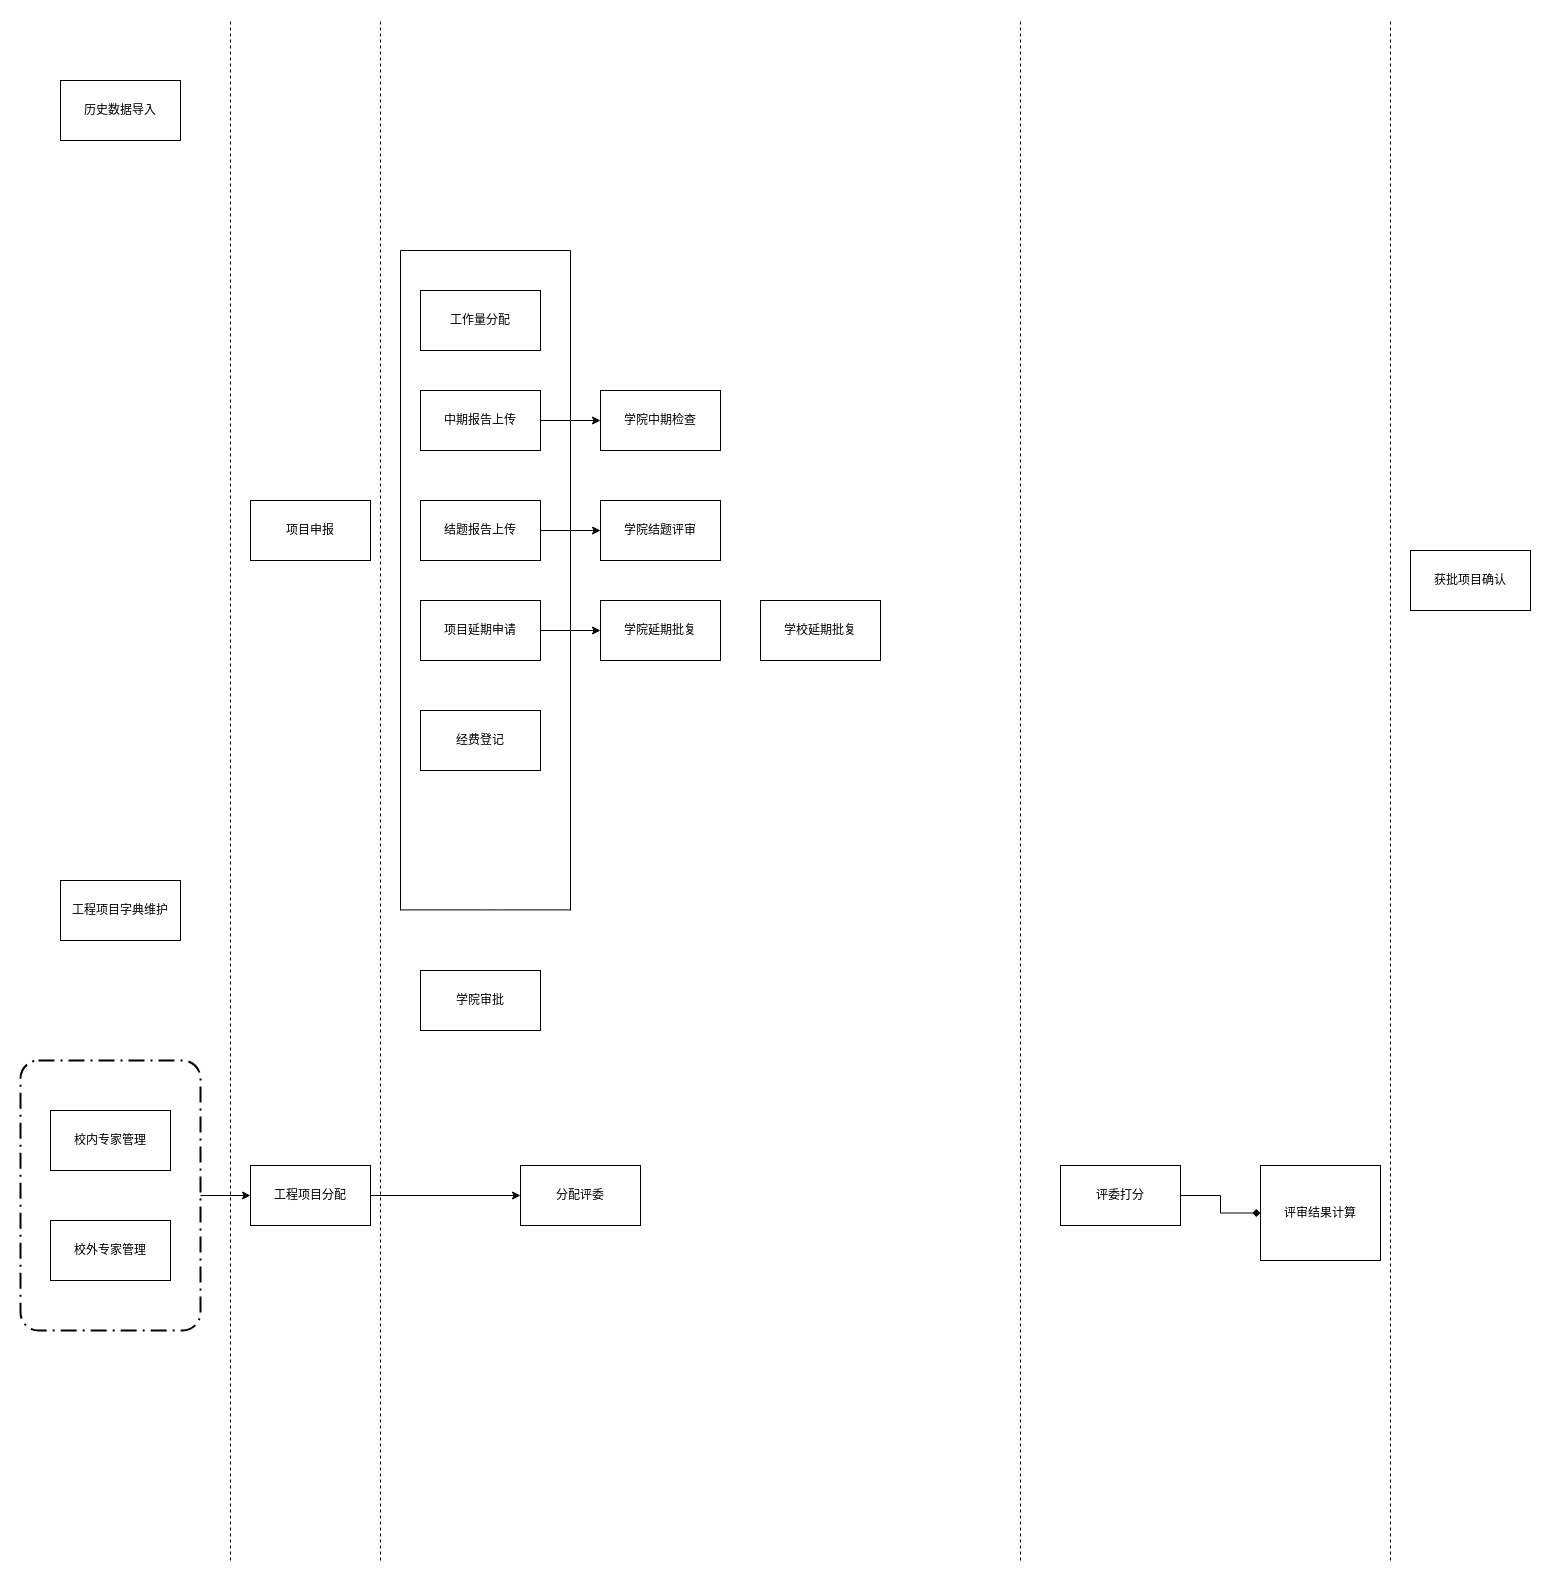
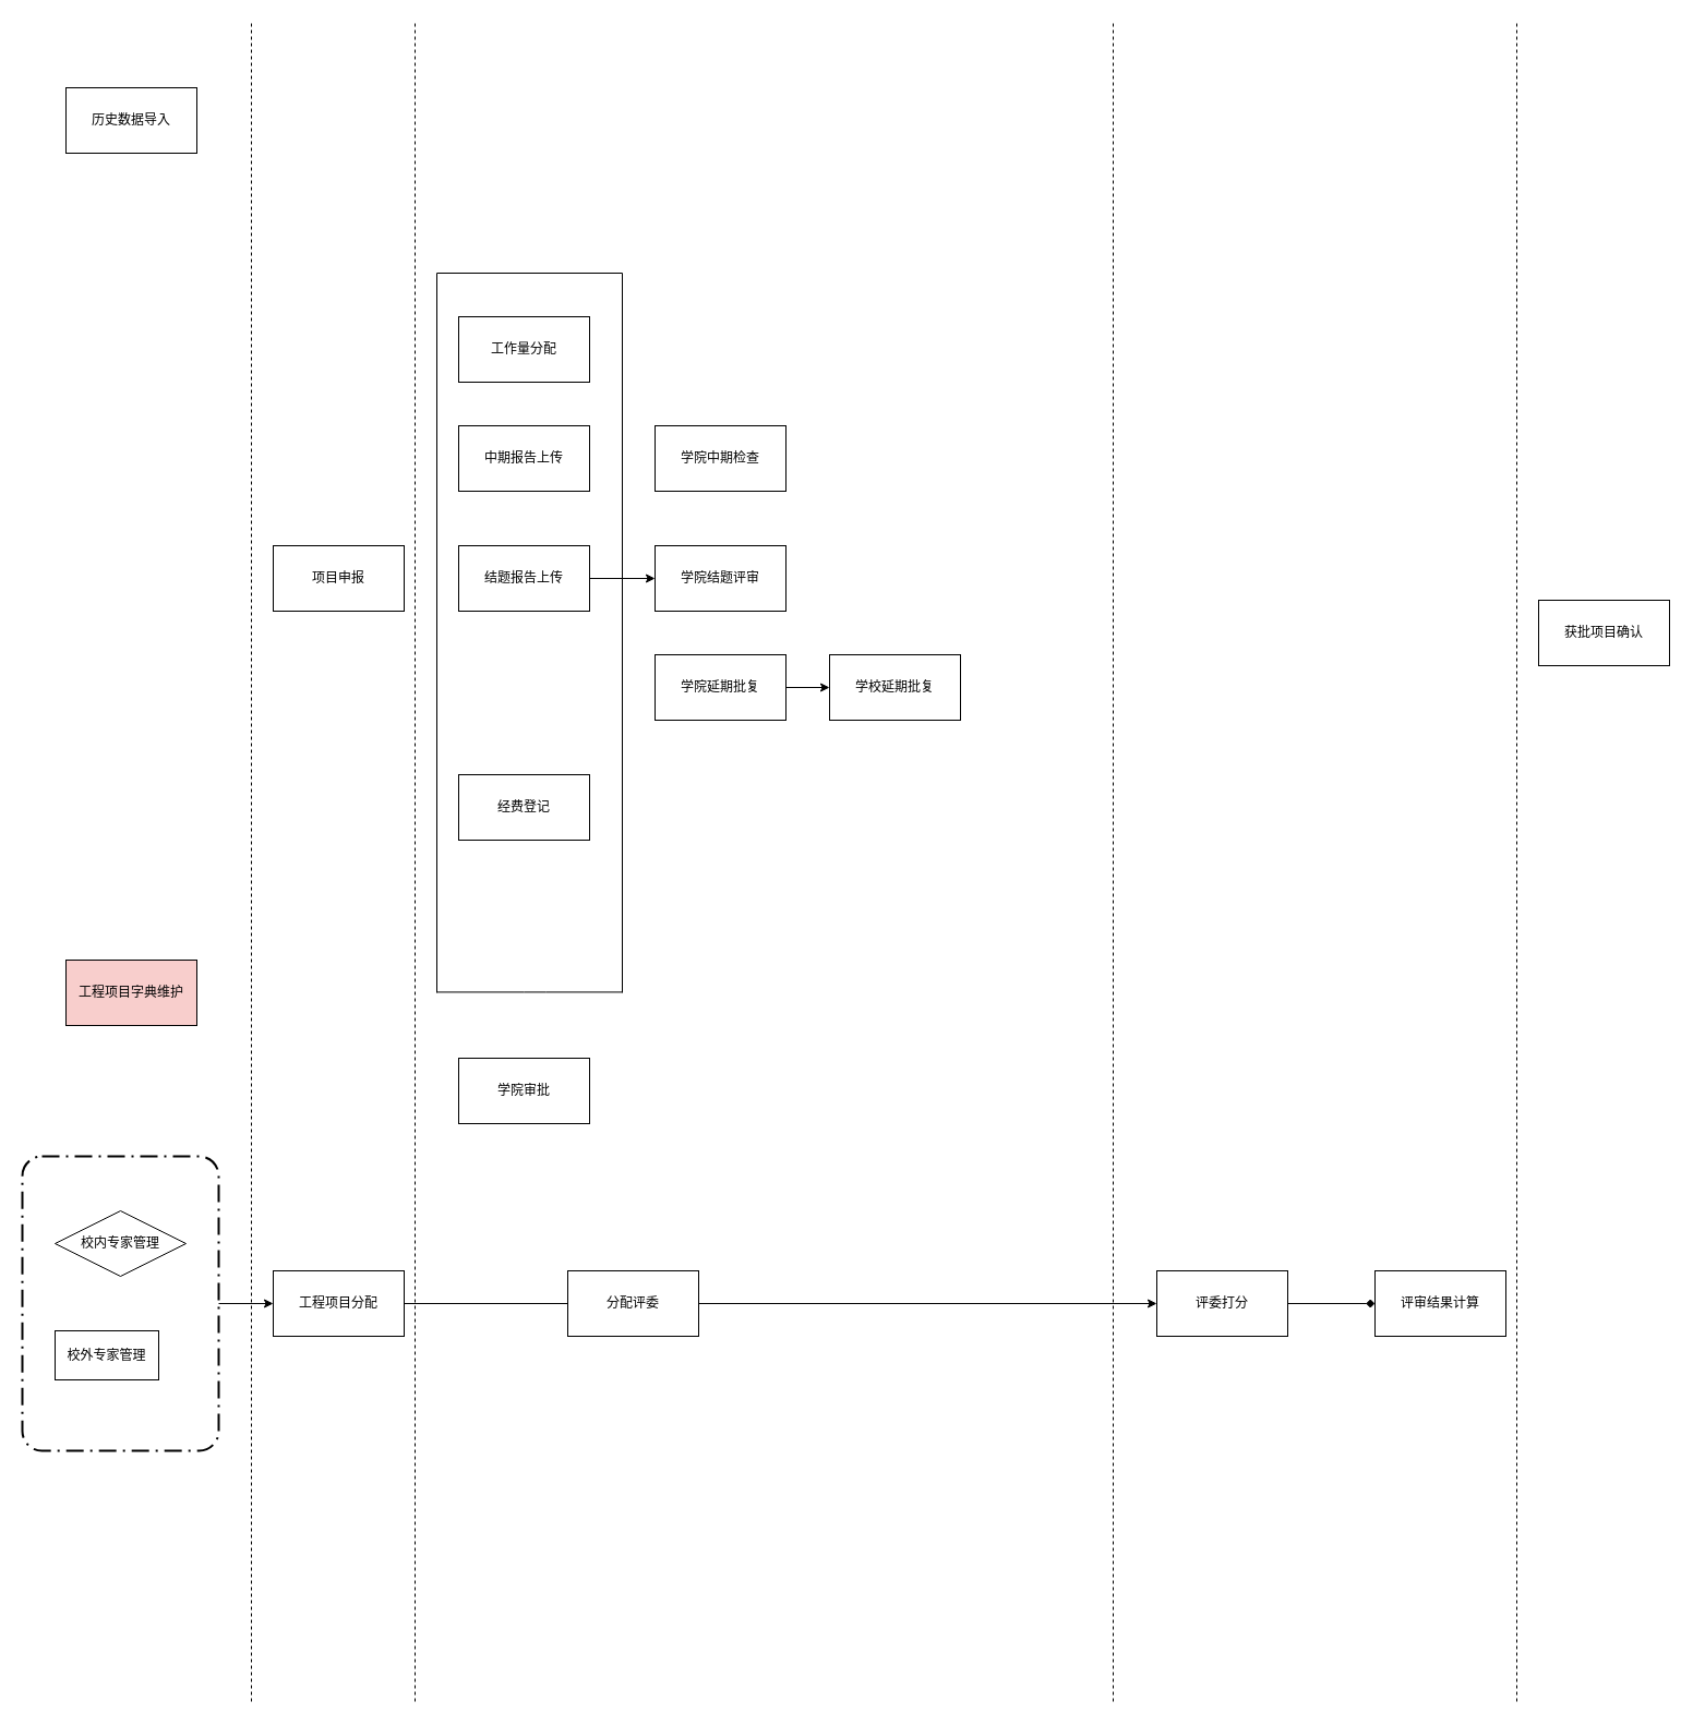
  <mxCell id="0" />
  <mxCell id="1" parent="0" />
  <mxCell id="2" value="项目申报" style="rounded=0;whiteSpace=wrap;html=1;" vertex="1" parent="1"><mxGeometry x="250" y="500" width="120" height="60" as="geometry" /></mxCell>
  <mxCell id="3" value="工作量分配" style="rounded=0;whiteSpace=wrap;html=1;" vertex="1" parent="1"><mxGeometry x="420" y="290" width="120" height="60" as="geometry" /></mxCell>
  <mxCell id="4" value="中期报告上传" style="rounded=0;whiteSpace=wrap;html=1;" vertex="1" parent="1"><mxGeometry x="420" y="390" width="120" height="60" as="geometry" /></mxCell>
  <mxCell id="5" value="结题报告上传" style="rounded=0;whiteSpace=wrap;html=1;" vertex="1" parent="1"><mxGeometry x="420" y="500" width="120" height="60" as="geometry" /></mxCell>
  <mxCell id="6" value="" style="endArrow=none;html=1;" edge="1" parent="1"><mxGeometry width="50" height="50" relative="1" as="geometry"><mxPoint x="400" y="910" as="sourcePoint" /><mxPoint x="400" y="250" as="targetPoint" /></mxGeometry></mxCell>
  <mxCell id="7" value="" style="endArrow=none;html=1;" edge="1" parent="1"><mxGeometry width="50" height="50" relative="1" as="geometry"><mxPoint x="400" y="250" as="sourcePoint" /><mxPoint x="570" y="250" as="targetPoint" /></mxGeometry></mxCell>
  <mxCell id="8" value="" style="endArrow=none;html=1;" edge="1" parent="1"><mxGeometry width="50" height="50" relative="1" as="geometry"><mxPoint x="570" y="910" as="sourcePoint" /><mxPoint x="570" y="250" as="targetPoint" /></mxGeometry></mxCell>
  <mxCell id="9" value="" style="endArrow=none;html=1;" edge="1" parent="1"><mxGeometry width="50" height="50" relative="1" as="geometry"><mxPoint x="400" y="909.41" as="sourcePoint" /><mxPoint x="570" y="909.41" as="targetPoint" /><Array as="points"><mxPoint x="490" y="909.41" /></Array></mxGeometry></mxCell>
  <mxCell id="10" value="学院审批" style="rounded=0;whiteSpace=wrap;html=1;" vertex="1" parent="1"><mxGeometry x="420" y="970" width="120" height="60" as="geometry" /></mxCell>
  <mxCell id="11" value="学院中期检查" style="rounded=0;whiteSpace=wrap;html=1;" vertex="1" parent="1"><mxGeometry x="600" y="390" width="120" height="60" as="geometry" /></mxCell>
  <mxCell id="12" value="学院结题评审" style="rounded=0;whiteSpace=wrap;html=1;" vertex="1" parent="1"><mxGeometry x="600" y="500" width="120" height="60" as="geometry" /></mxCell>
- <mxCell id="13" value="项目延期申请" style="rounded=0;whiteSpace=wrap;html=1;" vertex="1" parent="1"><mxGeometry x="420" y="600" width="120" height="60" as="geometry" /></mxCell>
+ <mxCell id="14" value="" style="edgeStyle=orthogonalEdgeStyle;rounded=0;orthogonalLoop=1;jettySize=auto;html=1;" edge="1" parent="1" source="15" target="16"><mxGeometry relative="1" as="geometry" /></mxCell>
  <mxCell id="15" value="学院延期批复" style="rounded=0;whiteSpace=wrap;html=1;" vertex="1" parent="1"><mxGeometry x="600" y="600" width="120" height="60" as="geometry" /></mxCell>
  <mxCell id="16" value="学校延期批复" style="rounded=0;whiteSpace=wrap;html=1;" vertex="1" parent="1"><mxGeometry x="760" y="600" width="120" height="60" as="geometry" /></mxCell>
- <mxCell id="17" value="" style="endArrow=classic;html=1;exitX=1;exitY=0.5;exitDx=0;exitDy=0;entryX=0;entryY=0.5;entryDx=0;entryDy=0;" edge="1" parent="1" source="4" target="11"><mxGeometry width="50" height="50" relative="1" as="geometry"><mxPoint x="-50" y="670" as="sourcePoint" /><mxPoint x="0" y="620" as="targetPoint" /></mxGeometry></mxCell>
  <mxCell id="18" value="" style="endArrow=classic;html=1;exitX=1;exitY=0.5;exitDx=0;exitDy=0;" edge="1" parent="1" source="5" target="12"><mxGeometry width="50" height="50" relative="1" as="geometry"><mxPoint x="240" y="710" as="sourcePoint" /><mxPoint x="290" y="660" as="targetPoint" /></mxGeometry></mxCell>
- <mxCell id="19" value="" style="endArrow=classic;html=1;exitX=1;exitY=0.5;exitDx=0;exitDy=0;" edge="1" parent="1" source="13" target="15"><mxGeometry width="50" height="50" relative="1" as="geometry"><mxPoint x="200" y="740" as="sourcePoint" /><mxPoint x="250" y="690" as="targetPoint" /></mxGeometry></mxCell>
- <mxCell id="20" value="校内专家管理" style="rounded=0;whiteSpace=wrap;html=1;" vertex="1" parent="1"><mxGeometry x="50" y="1110" width="120" height="60" as="geometry" /></mxCell>
- <mxCell id="21" value="校外专家管理" style="rounded=0;whiteSpace=wrap;html=1;" vertex="1" parent="1"><mxGeometry x="50" y="1220" width="120" height="60" as="geometry" /></mxCell>
+ <mxCell id="20" value="校内专家管理" style="rhombus;whiteSpace=wrap;html=1;" vertex="1" parent="1"><mxGeometry x="50" y="1110" width="120" height="60" as="geometry" /></mxCell>
+ <mxCell id="21" value="校外专家管理" style="rounded=0;whiteSpace=wrap;html=1;" vertex="1" parent="1"><mxGeometry x="50" y="1220" width="95" height="45" as="geometry" /></mxCell>
  <mxCell id="22" value="" style="rounded=1;arcSize=10;dashed=1;strokeColor=#000000;fillColor=none;gradientColor=none;dashPattern=8 3 1 3;strokeWidth=2;" vertex="1" parent="1"><mxGeometry x="20" y="1060" width="180" height="270" as="geometry" /></mxCell>
- <mxCell id="23" style="edgeStyle=orthogonalEdgeStyle;rounded=0;orthogonalLoop=1;jettySize=auto;html=1;entryX=0;entryY=0.5;entryDx=0;entryDy=0;" edge="1" parent="1" source="24" target="34"><mxGeometry relative="1" as="geometry" /></mxCell>
+ <mxCell id="23" style="edgeStyle=orthogonalEdgeStyle;rounded=0;orthogonalLoop=1;jettySize=auto;html=1;entryX=0;entryY=0.5;entryDx=0;entryDy=0;endArrow=none;" edge="1" parent="1" source="24" target="34"><mxGeometry relative="1" as="geometry" /></mxCell>
  <mxCell id="24" value="工程项目分配" style="rounded=0;whiteSpace=wrap;html=1;" vertex="1" parent="1"><mxGeometry x="250" y="1165" width="120" height="60" as="geometry" /></mxCell>
  <mxCell id="25" value="" style="endArrow=classic;html=1;entryX=0;entryY=0.5;entryDx=0;entryDy=0;exitX=1;exitY=0.5;exitDx=0;exitDy=0;" edge="1" parent="1" source="22" target="24"><mxGeometry width="50" height="50" relative="1" as="geometry"><mxPoint x="250" y="1410" as="sourcePoint" /><mxPoint x="300" y="1360" as="targetPoint" /></mxGeometry></mxCell>
  <mxCell id="26" value="" style="endArrow=none;dashed=1;html=1;" edge="1" parent="1"><mxGeometry width="50" height="50" relative="1" as="geometry"><mxPoint x="380" y="1560" as="sourcePoint" /><mxPoint x="380" y="20" as="targetPoint" /></mxGeometry></mxCell>
  <mxCell id="27" value="" style="endArrow=none;dashed=1;html=1;" edge="1" parent="1"><mxGeometry width="50" height="50" relative="1" as="geometry"><mxPoint x="230" y="1560" as="sourcePoint" /><mxPoint x="230" y="20" as="targetPoint" /></mxGeometry></mxCell>
- <mxCell id="28" value="工程项目字典维护" style="rounded=0;whiteSpace=wrap;html=1;" vertex="1" parent="1"><mxGeometry x="60" y="880" width="120" height="60" as="geometry" /></mxCell>
+ <mxCell id="28" value="工程项目字典维护" style="rounded=0;whiteSpace=wrap;html=1;fillColor=#f8cecc;" vertex="1" parent="1"><mxGeometry x="60" y="880" width="120" height="60" as="geometry" /></mxCell>
  <mxCell id="29" value="" style="endArrow=none;dashed=1;html=1;" edge="1" parent="1"><mxGeometry width="50" height="50" relative="1" as="geometry"><mxPoint x="1020" y="1560" as="sourcePoint" /><mxPoint x="1020" y="20" as="targetPoint" /></mxGeometry></mxCell>
  <mxCell id="30" value="" style="edgeStyle=orthogonalEdgeStyle;rounded=0;orthogonalLoop=1;jettySize=auto;html=1;endArrow=diamond;" edge="1" parent="1" source="31" target="32"><mxGeometry relative="1" as="geometry" /></mxCell>
  <mxCell id="31" value="评委打分" style="rounded=0;whiteSpace=wrap;html=1;" vertex="1" parent="1"><mxGeometry x="1060" y="1165" width="120" height="60" as="geometry" /></mxCell>
- <mxCell id="32" value="评审结果计算" style="rounded=0;whiteSpace=wrap;html=1;" vertex="1" parent="1"><mxGeometry x="1260" y="1165" width="120" height="95" as="geometry" /></mxCell>
+ <mxCell id="32" value="评审结果计算" style="rounded=0;whiteSpace=wrap;html=1;" vertex="1" parent="1"><mxGeometry x="1260" y="1165" width="120" height="60" as="geometry" /></mxCell>
+ <mxCell id="33" value="" style="edgeStyle=orthogonalEdgeStyle;rounded=0;orthogonalLoop=1;jettySize=auto;html=1;entryX=0;entryY=0.5;entryDx=0;entryDy=0;" edge="1" parent="1" source="34" target="31"><mxGeometry relative="1" as="geometry"><mxPoint x="720" y="1195" as="targetPoint" /></mxGeometry></mxCell>
  <mxCell id="34" value="分配评委" style="rounded=0;whiteSpace=wrap;html=1;" vertex="1" parent="1"><mxGeometry x="520" y="1165" width="120" height="60" as="geometry" /></mxCell>
  <mxCell id="35" value="经费登记" style="rounded=0;whiteSpace=wrap;html=1;" vertex="1" parent="1"><mxGeometry x="420" y="710" width="120" height="60" as="geometry" /></mxCell>
  <mxCell id="36" value="历史数据导入" style="rounded=0;whiteSpace=wrap;html=1;" vertex="1" parent="1"><mxGeometry x="60" y="80" width="120" height="60" as="geometry" /></mxCell>
  <mxCell id="37" value="获批项目确认" style="rounded=0;whiteSpace=wrap;html=1;" vertex="1" parent="1"><mxGeometry x="1410" y="550" width="120" height="60" as="geometry" /></mxCell>
  <mxCell id="38" value="" style="endArrow=none;dashed=1;html=1;" edge="1" parent="1"><mxGeometry width="50" height="50" relative="1" as="geometry"><mxPoint x="1390" y="1560" as="sourcePoint" /><mxPoint x="1390" y="20" as="targetPoint" /></mxGeometry></mxCell>
